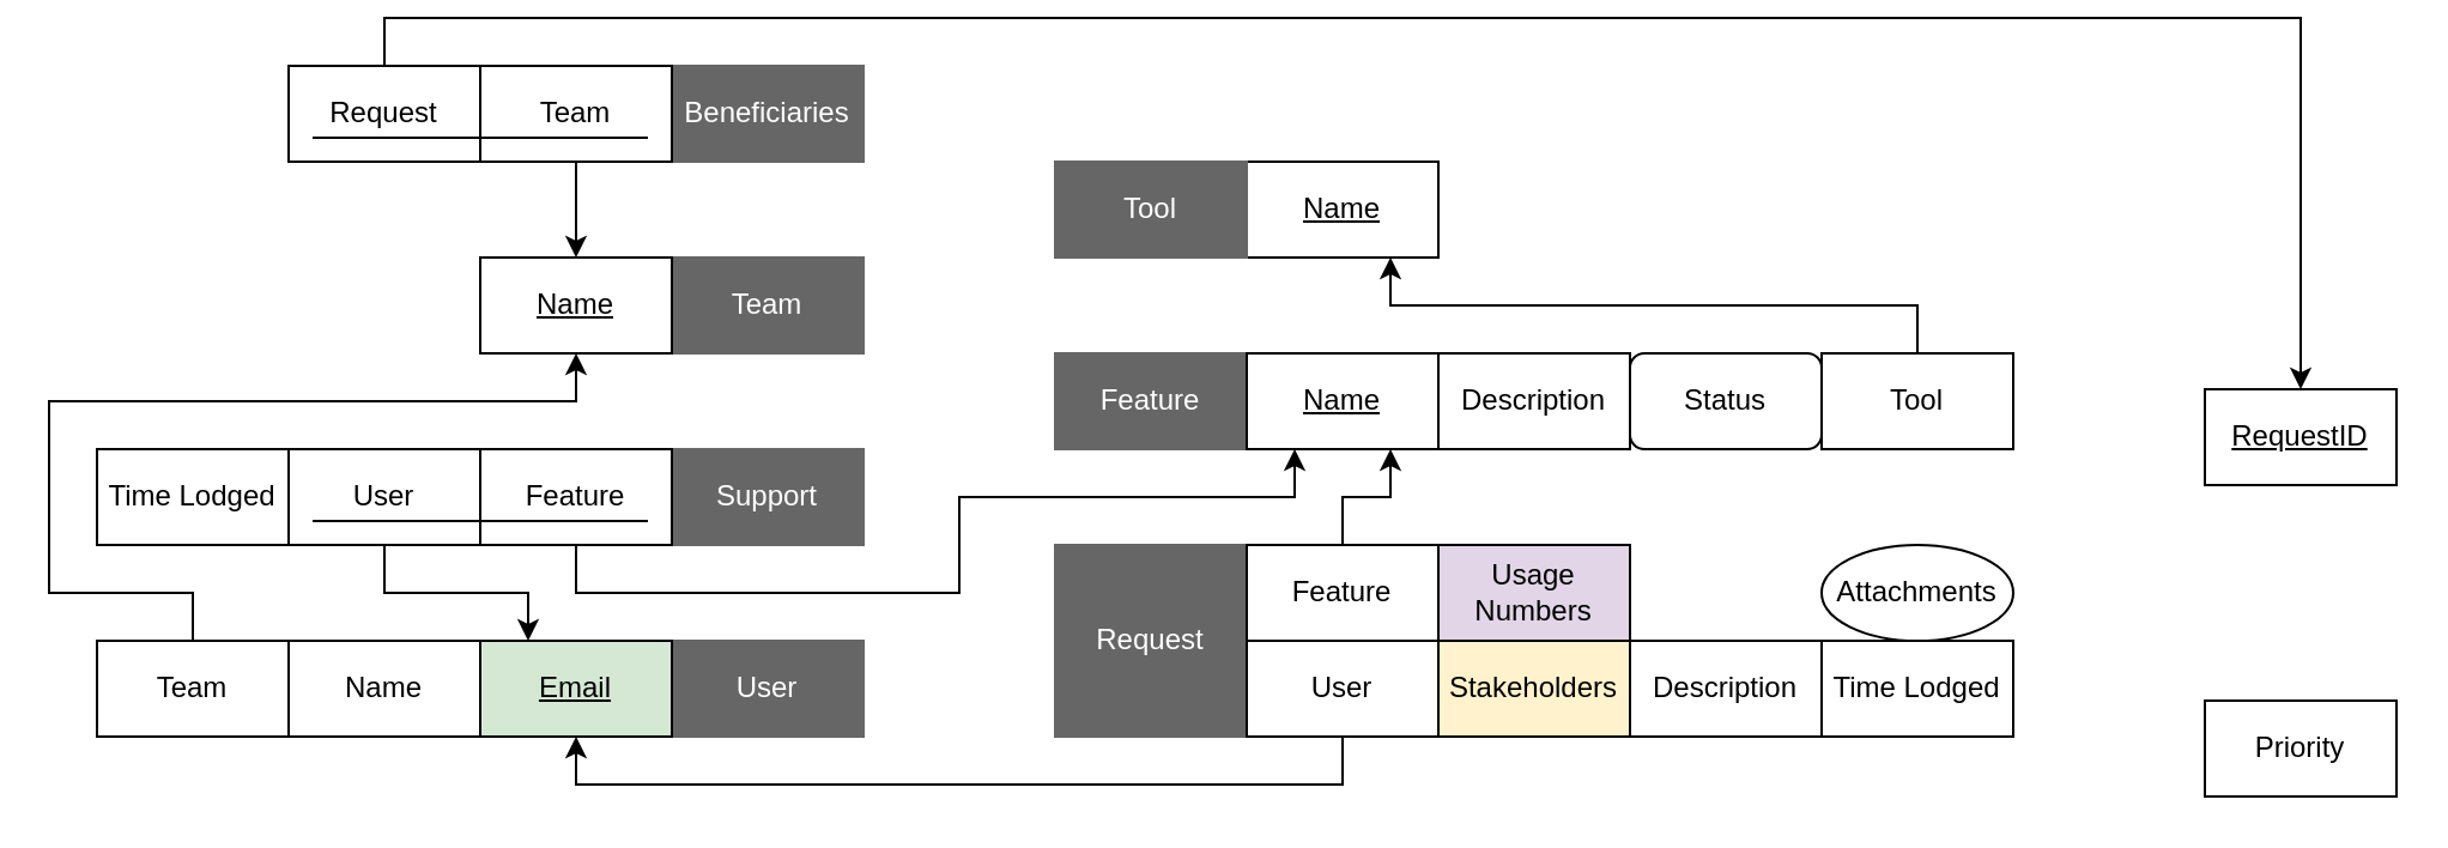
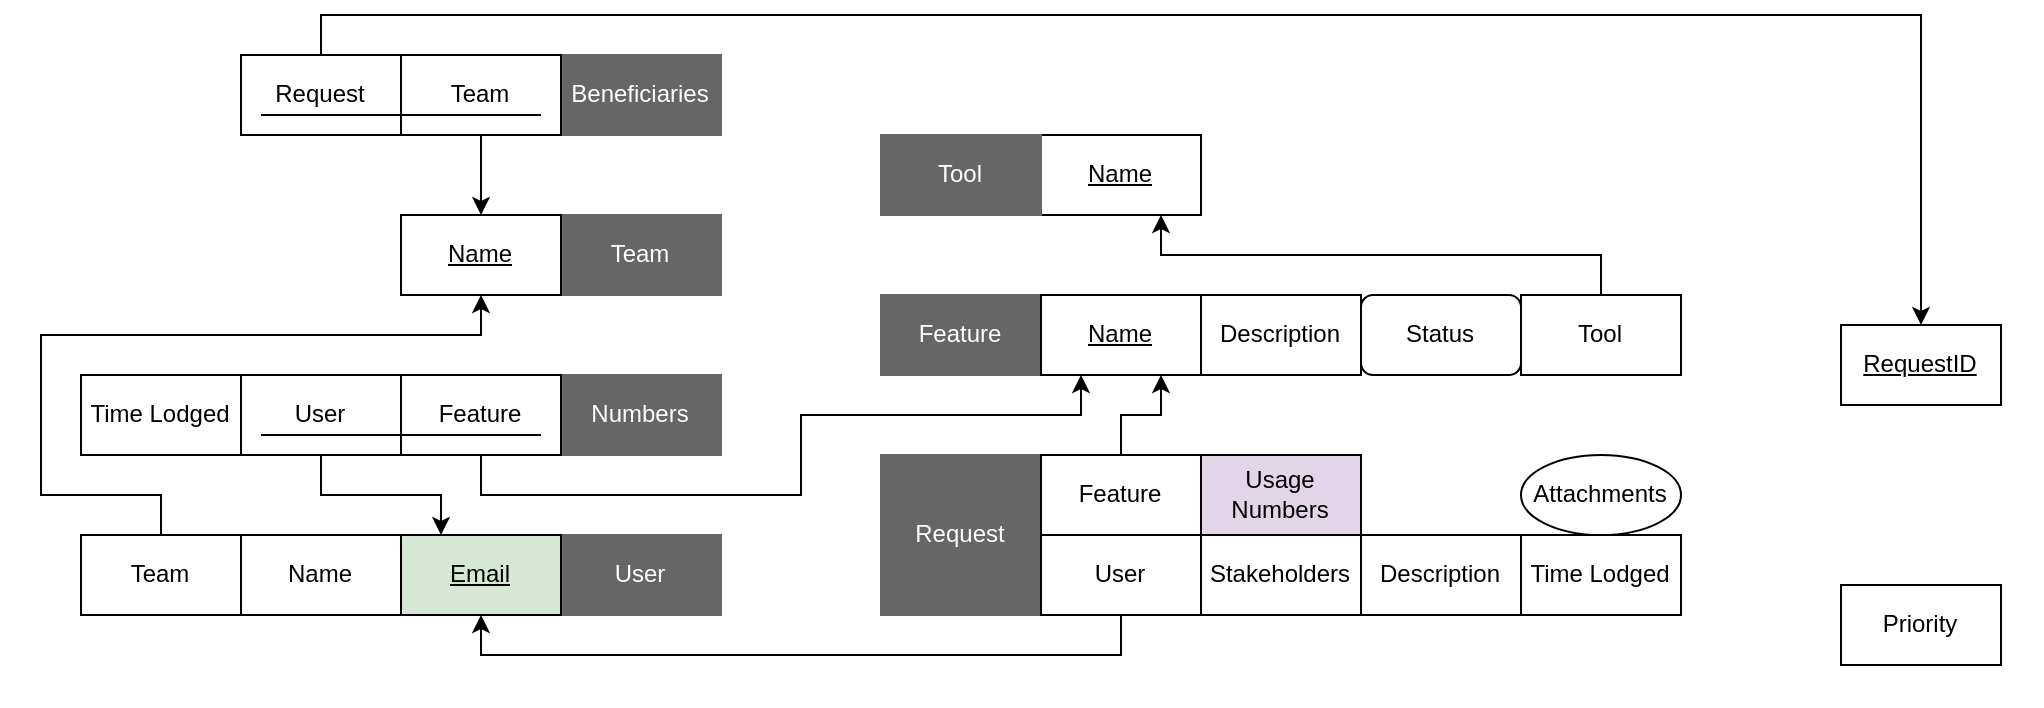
  <mxCell id="0" />
  <mxCell id="1" parent="0" />
  <mxCell id="2" value="Name" style="rounded=0;whiteSpace=wrap;html=1;fontStyle=4" parent="1" vertex="1"><mxGeometry x="520" y="60" width="80" height="40" as="geometry" /></mxCell>
  <mxCell id="3" value="Tool" style="rounded=0;whiteSpace=wrap;html=1;fillColor=#666666;strokeColor=#666666;fontColor=#FFFFFF;" parent="1" vertex="1"><mxGeometry x="440" y="60" width="80" height="40" as="geometry" /></mxCell>
  <mxCell id="4" value="Feature" style="rounded=0;whiteSpace=wrap;html=1;fillColor=#666666;strokeColor=#666666;fontColor=#FFFFFF;" parent="1" vertex="1"><mxGeometry x="440" y="140" width="80" height="40" as="geometry" /></mxCell>
  <mxCell id="5" value="Request" style="rounded=0;whiteSpace=wrap;html=1;fillColor=#666666;strokeColor=#666666;fontColor=#FFFFFF;" parent="1" vertex="1"><mxGeometry x="440" y="220" width="80" height="80" as="geometry" /></mxCell>
  <mxCell id="6" value="User" style="rounded=0;whiteSpace=wrap;html=1;fillColor=#666666;strokeColor=#666666;fontColor=#FFFFFF;" parent="1" vertex="1"><mxGeometry x="280" y="260" width="80" height="40" as="geometry" /></mxCell>
  <mxCell id="7" value="Team" style="rounded=0;whiteSpace=wrap;html=1;fillColor=#666666;strokeColor=#666666;fontColor=#FFFFFF;" parent="1" vertex="1"><mxGeometry x="280" y="100" width="80" height="40" as="geometry" /></mxCell>
  <mxCell id="8" value="Name" style="rounded=0;whiteSpace=wrap;html=1;fontStyle=4" parent="1" vertex="1"><mxGeometry x="200" y="100" width="80" height="40" as="geometry" /></mxCell>
  <mxCell id="9" value="Email" style="rounded=0;whiteSpace=wrap;html=1;fontStyle=4;fillColor=#d5e8d4;" parent="1" vertex="1"><mxGeometry x="200" y="260" width="80" height="40" as="geometry" /></mxCell>
  <mxCell id="10" value="Name" style="rounded=0;whiteSpace=wrap;html=1;fontStyle=0" parent="1" vertex="1"><mxGeometry y="260" width="80" height="40" as="geometry" x="120" /></mxCell>
  <mxCell id="11" style="edgeStyle=orthogonalEdgeStyle;rounded=0;orthogonalLoop=1;jettySize=auto;html=1;exitX=0.5;exitY=0;exitDx=0;exitDy=0;entryX=0.5;entryY=1;entryDx=0;entryDy=0;fontColor=#FFFFFF;" parent="1" source="12" target="8" edge="1"><mxGeometry relative="1" as="geometry"><Array as="points"><mxPoint x="80" y="240" /><mxPoint x="20" y="240" /><mxPoint x="20" y="160" /><mxPoint x="240" y="160" /></Array></mxGeometry></mxCell>
  <mxCell id="12" value="Team" style="rounded=0;whiteSpace=wrap;html=1;fontStyle=0" parent="1" vertex="1"><mxGeometry x="40" y="260" width="80" height="40" as="geometry" /></mxCell>
  <mxCell id="13" value="Name" style="rounded=0;whiteSpace=wrap;html=1;fontStyle=4" parent="1" vertex="1"><mxGeometry x="520" y="140" width="80" height="40" as="geometry" /></mxCell>
  <mxCell id="14" value="Description" style="rounded=0;whiteSpace=wrap;html=1;fontStyle=0" parent="1" vertex="1"><mxGeometry x="600" y="140" width="80" height="40" as="geometry" /></mxCell>
  <mxCell id="15" value="Status" style="whiteSpace=wrap;html=1;fontStyle=0;rounded=1;" parent="1" vertex="1"><mxGeometry x="680" y="140" width="80" height="40" as="geometry" /></mxCell>
  <mxCell id="16" style="edgeStyle=orthogonalEdgeStyle;rounded=0;orthogonalLoop=1;jettySize=auto;html=1;exitX=0.5;exitY=0;exitDx=0;exitDy=0;entryX=0.75;entryY=1;entryDx=0;entryDy=0;fontColor=#FFFFFF;" parent="1" source="17" target="2" edge="1"><mxGeometry relative="1" as="geometry" /></mxCell>
  <mxCell id="17" value="Tool" style="rounded=0;whiteSpace=wrap;html=1;fontStyle=0" parent="1" vertex="1"><mxGeometry x="760" y="140" width="80" height="40" as="geometry" /></mxCell>
  <mxCell id="18" style="edgeStyle=orthogonalEdgeStyle;rounded=0;orthogonalLoop=1;jettySize=auto;html=1;exitX=0.5;exitY=1;exitDx=0;exitDy=0;fontColor=#FFFFFF;" parent="1" source="19" edge="1"><mxGeometry relative="1" as="geometry"><mxPoint x="240" y="300" as="targetPoint" /><Array as="points"><mxPoint x="560" y="320" /><mxPoint x="240" y="320" /></Array></mxGeometry></mxCell>
  <mxCell id="19" value="User" style="rounded=0;whiteSpace=wrap;html=1;fontStyle=0" parent="1" vertex="1"><mxGeometry x="520" y="260" width="80" height="40" as="geometry" /></mxCell>
  <mxCell id="20" style="edgeStyle=orthogonalEdgeStyle;rounded=0;orthogonalLoop=1;jettySize=auto;html=1;exitX=0.5;exitY=0;exitDx=0;exitDy=0;entryX=0.75;entryY=1;entryDx=0;entryDy=0;fontColor=#FFFFFF;" parent="1" source="21" target="13" edge="1"><mxGeometry relative="1" as="geometry" /></mxCell>
  <mxCell id="21" value="Feature" style="rounded=0;whiteSpace=wrap;html=1;fontStyle=0" parent="1" vertex="1"><mxGeometry x="520" y="220" width="80" height="40" as="geometry" /></mxCell>
- <mxCell id="22" value="Stakeholders" style="rounded=0;whiteSpace=wrap;html=1;fontStyle=0;fillColor=#fff2cc;" parent="1" vertex="1"><mxGeometry x="600" y="260" width="80" height="40" as="geometry" /></mxCell>
+ <mxCell id="22" value="Stakeholders" style="rounded=0;whiteSpace=wrap;html=1;fontStyle=0" parent="1" vertex="1"><mxGeometry x="600" y="260" width="80" height="40" as="geometry" /></mxCell>
  <mxCell id="23" value="Description" style="rounded=0;whiteSpace=wrap;html=1;fontStyle=0" parent="1" vertex="1"><mxGeometry x="680" y="260" width="80" height="40" as="geometry" /></mxCell>
  <mxCell id="24" value="Attachments" style="ellipse;whiteSpace=wrap;html=1;fontStyle=0;" parent="1" vertex="1"><mxGeometry x="760" y="220" width="80" height="40" as="geometry" /></mxCell>
  <mxCell id="25" value="Time Lodged" style="rounded=0;whiteSpace=wrap;html=1;fontStyle=0" parent="1" vertex="1"><mxGeometry x="760" y="260" width="80" height="40" as="geometry" /></mxCell>
  <mxCell id="26" value="Usage Numbers" style="rounded=0;whiteSpace=wrap;html=1;fontStyle=0;fillColor=#e1d5e7;" parent="1" vertex="1"><mxGeometry x="600" y="220" width="80" height="40" as="geometry" /></mxCell>
  <mxCell id="27" value="RequestID" style="rounded=0;whiteSpace=wrap;html=1;fontStyle=4" parent="1" vertex="1"><mxGeometry x="920" y="155" width="80" height="40" as="geometry" /></mxCell>
- <mxCell id="28" value="Support" style="rounded=0;whiteSpace=wrap;html=1;fillColor=#666666;strokeColor=#666666;fontColor=#FFFFFF;" parent="1" vertex="1"><mxGeometry x="280" y="180" width="80" height="40" as="geometry" /></mxCell>
+ <mxCell id="28" value="Numbers" style="rounded=0;whiteSpace=wrap;html=1;fillColor=#666666;strokeColor=#666666;fontColor=#FFFFFF;" parent="1" vertex="1"><mxGeometry x="280" y="180" width="80" height="40" as="geometry" /></mxCell>
  <mxCell id="29" style="edgeStyle=orthogonalEdgeStyle;rounded=0;orthogonalLoop=1;jettySize=auto;html=1;exitX=0.5;exitY=1;exitDx=0;exitDy=0;entryX=0.25;entryY=1;entryDx=0;entryDy=0;" parent="1" source="30" target="13" edge="1"><mxGeometry relative="1" as="geometry"><Array as="points"><mxPoint x="240" y="240" /><mxPoint x="400" y="240" /><mxPoint x="400" y="200" /><mxPoint x="540" y="200" /></Array></mxGeometry></mxCell>
  <mxCell id="30" value="Feature" style="rounded=0;whiteSpace=wrap;html=1;fontStyle=0" parent="1" vertex="1"><mxGeometry x="200" y="180" width="80" height="40" as="geometry" /></mxCell>
  <mxCell id="31" style="edgeStyle=orthogonalEdgeStyle;rounded=0;orthogonalLoop=1;jettySize=auto;html=1;exitX=0.5;exitY=1;exitDx=0;exitDy=0;entryX=0.25;entryY=0;entryDx=0;entryDy=0;" parent="1" source="32" target="9" edge="1"><mxGeometry relative="1" as="geometry"><Array as="points"><mxPoint x="160" y="240" /><mxPoint x="220" y="240" /></Array></mxGeometry></mxCell>
  <mxCell id="32" value="User" style="rounded=0;whiteSpace=wrap;html=1;fontStyle=0" parent="1" vertex="1"><mxGeometry y="180" width="80" height="40" as="geometry" x="120" /></mxCell>
  <mxCell id="33" value="" style="endArrow=none;html=1;" parent="1" edge="1"><mxGeometry width="50" height="50" relative="1" as="geometry"><mxPoint x="270" y="210" as="sourcePoint" /><mxPoint x="130" y="210" as="targetPoint" /></mxGeometry></mxCell>
  <mxCell id="34" value="Time Lodged" style="rounded=0;whiteSpace=wrap;html=1;fontStyle=0" parent="1" vertex="1"><mxGeometry x="40" y="180" width="80" height="40" as="geometry" /></mxCell>
  <mxCell id="35" value="Beneficiaries" style="rounded=0;whiteSpace=wrap;html=1;fillColor=#666666;strokeColor=#666666;fontColor=#FFFFFF;" parent="1" vertex="1"><mxGeometry x="280" y="20" width="80" height="40" as="geometry" /></mxCell>
  <mxCell id="36" style="edgeStyle=orthogonalEdgeStyle;rounded=0;orthogonalLoop=1;jettySize=auto;html=1;exitX=0.5;exitY=1;exitDx=0;exitDy=0;entryX=0.5;entryY=0;entryDx=0;entryDy=0;" parent="1" source="37" target="8" edge="1"><mxGeometry relative="1" as="geometry" /></mxCell>
  <mxCell id="37" value="Team" style="rounded=0;whiteSpace=wrap;html=1;fontStyle=0" parent="1" vertex="1"><mxGeometry x="200" y="20" width="80" height="40" as="geometry" /></mxCell>
  <mxCell id="38" style="edgeStyle=orthogonalEdgeStyle;rounded=0;orthogonalLoop=1;jettySize=auto;html=1;exitX=0.5;exitY=0;exitDx=0;exitDy=0;entryX=0.5;entryY=0;entryDx=0;entryDy=0;" parent="1" source="39" target="27" edge="1"><mxGeometry relative="1" as="geometry" /></mxCell>
  <mxCell id="39" value="Request" style="rounded=0;whiteSpace=wrap;html=1;fontStyle=0" parent="1" vertex="1"><mxGeometry y="20" width="80" height="40" as="geometry" x="120" /></mxCell>
  <mxCell id="40" value="" style="endArrow=none;html=1;" parent="1" edge="1"><mxGeometry width="50" height="50" relative="1" as="geometry"><mxPoint x="270" y="50" as="sourcePoint" /><mxPoint x="130" y="50" as="targetPoint" /></mxGeometry></mxCell>
  <mxCell id="41" value="Priority" style="rounded=0;whiteSpace=wrap;html=1;fontStyle=0" vertex="1" parent="1"><mxGeometry x="920" y="285" width="80" height="40" as="geometry" /></mxCell>
